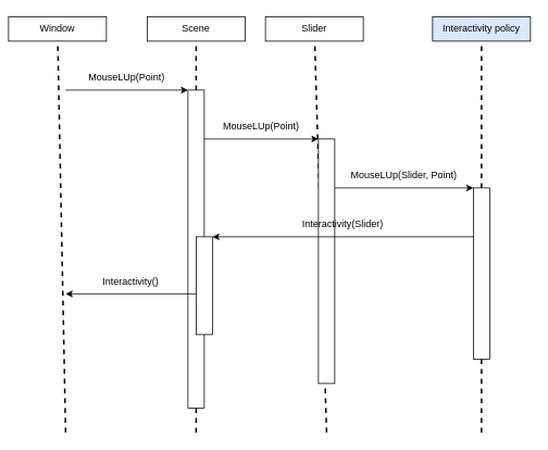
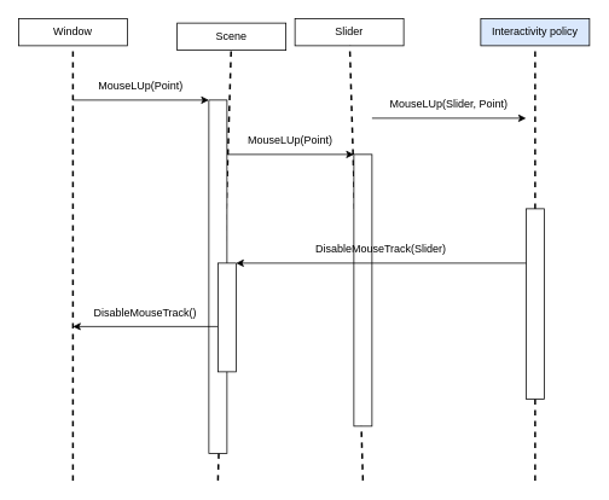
  <mxCell id="0" />
  <mxCell id="1" parent="0" />
- <mxCell id="2" value="Window" style="rounded=0;whiteSpace=wrap;html=1;" parent="1" vertex="1"><mxGeometry x="10" y="20" width="120" height="30" as="geometry" /></mxCell>
- <mxCell id="3" value="Scene" style="rounded=0;whiteSpace=wrap;html=1;" parent="1" vertex="1"><mxGeometry x="180" y="20" width="120" height="30" as="geometry" /></mxCell>
+ <mxCell id="2" value="Window" style="rounded=0;whiteSpace=wrap;html=1;" parent="1" vertex="1"><mxGeometry x="20" y="20" width="120" height="30" as="geometry" /></mxCell>
+ <mxCell id="3" value="Scene" style="rounded=0;whiteSpace=wrap;html=1;" parent="1" vertex="1"><mxGeometry x="195" y="25" width="120" height="30" as="geometry" /></mxCell>
  <mxCell id="4" value="Slider" style="rounded=0;whiteSpace=wrap;html=1;" parent="1" vertex="1"><mxGeometry x="325" y="20" width="120" height="30" as="geometry" /></mxCell>
  <mxCell id="5" value="Interactivity policy" style="rounded=0;whiteSpace=wrap;html=1;fillColor=#dae8fc;" parent="1" vertex="1"><mxGeometry x="530" y="20" width="120" height="30" as="geometry" /></mxCell>
  <mxCell id="6" value="" style="endArrow=none;dashed=1;html=1;strokeWidth=2;rounded=0;" parent="1" target="2" edge="1"><mxGeometry width="50" height="50" relative="1" as="geometry"><mxPoint x="80" y="530" as="sourcePoint" /><mxPoint x="530" y="140" as="targetPoint" /></mxGeometry></mxCell>
  <mxCell id="7" value="" style="endArrow=none;dashed=1;html=1;strokeWidth=2;rounded=0;" parent="1" target="3" edge="1"><mxGeometry width="50" height="50" relative="1" as="geometry"><mxPoint x="240" y="530" as="sourcePoint" /><mxPoint x="240" y="80" as="targetPoint" /></mxGeometry></mxCell>
  <mxCell id="8" value="" style="endArrow=none;dashed=1;html=1;strokeWidth=2;rounded=0;" parent="1" target="4" edge="1"><mxGeometry width="50" height="50" relative="1" as="geometry"><mxPoint x="400" y="530" as="sourcePoint" /><mxPoint x="400" y="80" as="targetPoint" /></mxGeometry></mxCell>
  <mxCell id="9" value="" style="endArrow=none;dashed=1;html=1;strokeWidth=2;rounded=0;" parent="1" target="5" edge="1"><mxGeometry width="50" height="50" relative="1" as="geometry"><mxPoint x="590" y="530" as="sourcePoint" /><mxPoint x="590" y="80" as="targetPoint" /></mxGeometry></mxCell>
  <mxCell id="10" value="" style="endArrow=classic;html=1;rounded=0;entryX=1;entryY=1;entryDx=0;entryDy=0;exitX=0;exitY=1;exitDx=0;exitDy=0;" parent="1" source="12" target="12" edge="1"><mxGeometry width="50" height="50" relative="1" as="geometry"><mxPoint x="80" y="110" as="sourcePoint" /><mxPoint x="150" y="100" as="targetPoint" /></mxGeometry></mxCell>
  <mxCell id="11" value="" style="rounded=0;whiteSpace=wrap;html=1;" parent="1" vertex="1"><mxGeometry x="230" y="110" width="20" height="390" as="geometry" /></mxCell>
  <mxCell id="12" value="MouseLUp(Point)" style="text;html=1;align=center;verticalAlign=middle;whiteSpace=wrap;rounded=0;" parent="1" vertex="1"><mxGeometry x="80" y="80" width="150" height="30" as="geometry" /></mxCell>
  <mxCell id="13" value="" style="rounded=0;whiteSpace=wrap;html=1;" parent="1" vertex="1"><mxGeometry x="390" y="170" width="20" height="300" as="geometry" /></mxCell>
  <mxCell id="14" value="" style="rounded=0;whiteSpace=wrap;html=1;" parent="1" vertex="1"><mxGeometry x="580" y="230" width="20" height="210" as="geometry" /></mxCell>
  <mxCell id="15" value="" style="endArrow=classic;html=1;rounded=0;exitX=0;exitY=1;exitDx=0;exitDy=0;entryX=1;entryY=1;entryDx=0;entryDy=0;" parent="1" source="16" target="16" edge="1"><mxGeometry width="50" height="50" relative="1" as="geometry"><mxPoint x="500" y="200" as="sourcePoint" /><mxPoint x="550" y="230" as="targetPoint" /></mxGeometry></mxCell>
- <mxCell id="16" value="MouseLUp(Slider, Point)" style="text;html=1;align=center;verticalAlign=middle;whiteSpace=wrap;rounded=0;" parent="1" vertex="1"><mxGeometry x="410" y="200" width="170" height="30" as="geometry" /></mxCell>
+ <mxCell id="16" value="MouseLUp(Slider, Point)" style="text;html=1;align=center;verticalAlign=middle;whiteSpace=wrap;rounded=0;" parent="1" vertex="1"><mxGeometry x="410" y="100" width="170" height="30" as="geometry" /></mxCell>
  <mxCell id="17" value="" style="endArrow=none;html=1;rounded=0;exitX=0;exitY=1;exitDx=0;exitDy=0;entryX=1;entryY=1;entryDx=0;entryDy=0;startArrow=classic;startFill=1;endFill=0;" parent="1" source="18" target="18" edge="1"><mxGeometry width="50" height="50" relative="1" as="geometry"><mxPoint x="660" y="260" as="sourcePoint" /><mxPoint x="710" y="290" as="targetPoint" /></mxGeometry></mxCell>
- <mxCell id="18" value="Interactivity(Slider)" style="text;html=1;align=center;verticalAlign=middle;whiteSpace=wrap;rounded=0;" parent="1" vertex="1"><mxGeometry x="260" y="260" width="320" height="30" as="geometry" /></mxCell>
+ <mxCell id="18" value="DisableMouseTrack(Slider)" style="text;html=1;align=center;verticalAlign=middle;whiteSpace=wrap;rounded=0;" parent="1" vertex="1"><mxGeometry x="260" y="260" width="320" height="30" as="geometry" /></mxCell>
  <mxCell id="19" value="" style="endArrow=none;html=1;rounded=0;exitX=0;exitY=1;exitDx=0;exitDy=0;entryX=1;entryY=1;entryDx=0;entryDy=0;endFill=0;startArrow=classic;startFill=1;" parent="1" source="20" target="20" edge="1"><mxGeometry width="50" height="50" relative="1" as="geometry"><mxPoint y="330" as="sourcePoint" x="-20" /><mxPoint x="30" y="360" as="targetPoint" /></mxGeometry></mxCell>
- <mxCell id="20" value="Interactivity()" style="text;html=1;align=center;verticalAlign=middle;whiteSpace=wrap;rounded=0;" parent="1" vertex="1"><mxGeometry x="80" y="330" width="160" height="30" as="geometry" /></mxCell>
+ <mxCell id="20" value="DisableMouseTrack()" style="text;html=1;align=center;verticalAlign=middle;whiteSpace=wrap;rounded=0;" parent="1" vertex="1"><mxGeometry x="80" y="330" width="160" height="30" as="geometry" /></mxCell>
  <mxCell id="21" value="" style="endArrow=classic;html=1;rounded=0;exitX=0;exitY=1;exitDx=0;exitDy=0;entryX=1;entryY=1;entryDx=0;entryDy=0;" parent="1" source="22" target="22" edge="1"><mxGeometry width="50" height="50" relative="1" as="geometry"><mxPoint x="370" y="260" as="sourcePoint" /><mxPoint x="420" y="210" as="targetPoint" /></mxGeometry></mxCell>
  <mxCell id="22" value="MouseLUp(Point)" style="text;html=1;align=center;verticalAlign=middle;whiteSpace=wrap;rounded=0;" parent="1" vertex="1"><mxGeometry x="250" y="140" width="140" height="30" as="geometry" /></mxCell>
  <mxCell id="23" value="" style="rounded=0;whiteSpace=wrap;html=1;" parent="1" vertex="1"><mxGeometry x="240" y="290" width="20" height="120" as="geometry" /></mxCell>
